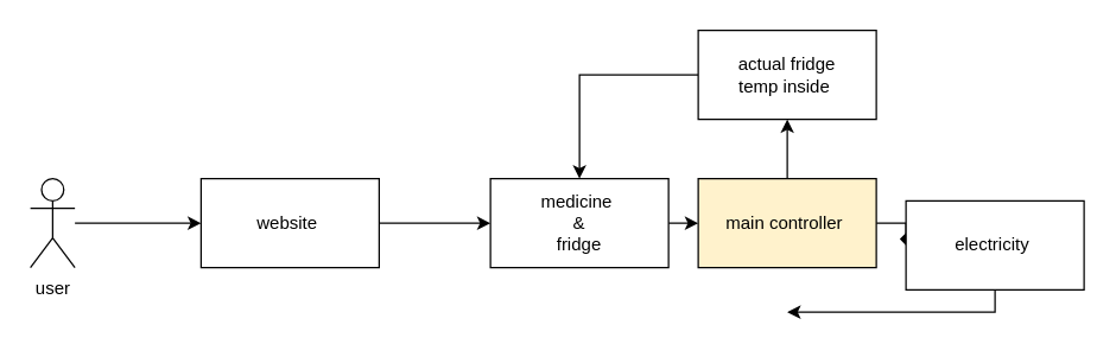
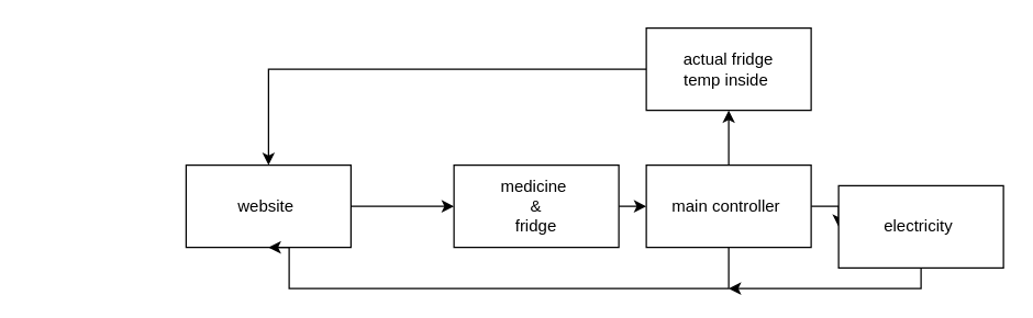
  <mxCell id="0" />
  <mxCell id="1" parent="0" />
- <mxCell id="2" style="edgeStyle=orthogonalEdgeStyle;rounded=0;orthogonalLoop=1;jettySize=auto;html=1;" edge="1" parent="1" source="3" target="5"><mxGeometry relative="1" as="geometry" /></mxCell>
- <mxCell id="3" value="user&lt;div&gt;&lt;br&gt;&lt;/div&gt;" style="shape=umlActor;verticalLabelPosition=bottom;verticalAlign=top;html=1;outlineConnect=0;" vertex="1" parent="1"><mxGeometry x="20" y="120" width="30" height="60" as="geometry" /></mxCell>
  <mxCell id="4" style="edgeStyle=orthogonalEdgeStyle;rounded=0;orthogonalLoop=1;jettySize=auto;html=1;" edge="1" parent="1" source="5"><mxGeometry relative="1" as="geometry"><mxPoint x="330" y="150" as="targetPoint" /></mxGeometry></mxCell>
  <mxCell id="5" value="website&amp;nbsp;" style="rounded=0;whiteSpace=wrap;html=1;" vertex="1" parent="1"><mxGeometry x="135" y="120" width="120" height="60" as="geometry" /></mxCell>
  <mxCell id="6" style="edgeStyle=orthogonalEdgeStyle;rounded=0;orthogonalLoop=1;jettySize=auto;html=1;" edge="1" parent="1" source="7"><mxGeometry relative="1" as="geometry"><mxPoint x="470" y="150" as="targetPoint" /></mxGeometry></mxCell>
  <mxCell id="7" value="medicine&amp;nbsp;&lt;br&gt;&amp;amp;&lt;br&gt;fridge" style="rounded=0;whiteSpace=wrap;html=1;" vertex="1" parent="1"><mxGeometry x="330" y="120" width="120" height="60" as="geometry" /></mxCell>
  <mxCell id="8" style="edgeStyle=orthogonalEdgeStyle;rounded=0;orthogonalLoop=1;jettySize=auto;html=1;" edge="1" parent="1" source="11"><mxGeometry relative="1" as="geometry"><mxPoint x="530" y="80" as="targetPoint" /></mxGeometry></mxCell>
- <mxCell id="10" style="edgeStyle=orthogonalEdgeStyle;rounded=0;orthogonalLoop=1;jettySize=auto;html=1;entryX=0;entryY=0.5;entryDx=0;entryDy=0;endArrow=diamond;" edge="1" parent="1" source="11" target="15"><mxGeometry relative="1" as="geometry" /></mxCell>
- <mxCell id="11" value="main controller&amp;nbsp;" style="rounded=0;whiteSpace=wrap;html=1;fillColor=#fff2cc;" vertex="1" parent="1"><mxGeometry x="470" y="120" width="120" height="60" as="geometry" /></mxCell>
- <mxCell id="12" style="edgeStyle=orthogonalEdgeStyle;rounded=0;orthogonalLoop=1;jettySize=auto;html=1;entryX=0.5;entryY=0;entryDx=0;entryDy=0;" edge="1" parent="1" source="13" target="7"><mxGeometry relative="1" as="geometry" /></mxCell>
+ <mxCell id="9" style="edgeStyle=orthogonalEdgeStyle;rounded=0;orthogonalLoop=1;jettySize=auto;html=1;exitX=0.5;exitY=1;exitDx=0;exitDy=0;entryX=0.5;entryY=1;entryDx=0;entryDy=0;" edge="1" parent="1" source="11" target="5"><mxGeometry relative="1" as="geometry"><Array as="points"><mxPoint x="530" y="210" /><mxPoint x="210" y="210" /></Array></mxGeometry></mxCell>
+ <mxCell id="10" style="edgeStyle=orthogonalEdgeStyle;rounded=0;orthogonalLoop=1;jettySize=auto;html=1;entryX=0;entryY=0.5;entryDx=0;entryDy=0;" edge="1" parent="1" source="11" target="15"><mxGeometry relative="1" as="geometry" /></mxCell>
+ <mxCell id="11" value="main controller&amp;nbsp;" style="rounded=0;whiteSpace=wrap;html=1;" vertex="1" parent="1"><mxGeometry x="470" y="120" width="120" height="60" as="geometry" /></mxCell>
+ <mxCell id="12" style="edgeStyle=orthogonalEdgeStyle;rounded=0;orthogonalLoop=1;jettySize=auto;html=1;" edge="1" parent="1" source="13" target="5"><mxGeometry relative="1" as="geometry" /></mxCell>
  <mxCell id="13" value="actual fridge&lt;br&gt;temp inside&amp;nbsp;" style="rounded=0;whiteSpace=wrap;html=1;" vertex="1" parent="1"><mxGeometry x="470" y="20" width="120" height="60" as="geometry" /></mxCell>
  <mxCell id="14" style="edgeStyle=orthogonalEdgeStyle;rounded=0;orthogonalLoop=1;jettySize=auto;html=1;" edge="1" parent="1" source="15"><mxGeometry relative="1" as="geometry"><mxPoint x="530" y="210" as="targetPoint" /><Array as="points"><mxPoint x="670" y="210" /></Array></mxGeometry></mxCell>
  <mxCell id="15" value="electricity&amp;nbsp;" style="rounded=0;whiteSpace=wrap;html=1;" vertex="1" parent="1"><mxGeometry x="610" y="135" width="120" height="60" as="geometry" /></mxCell>
